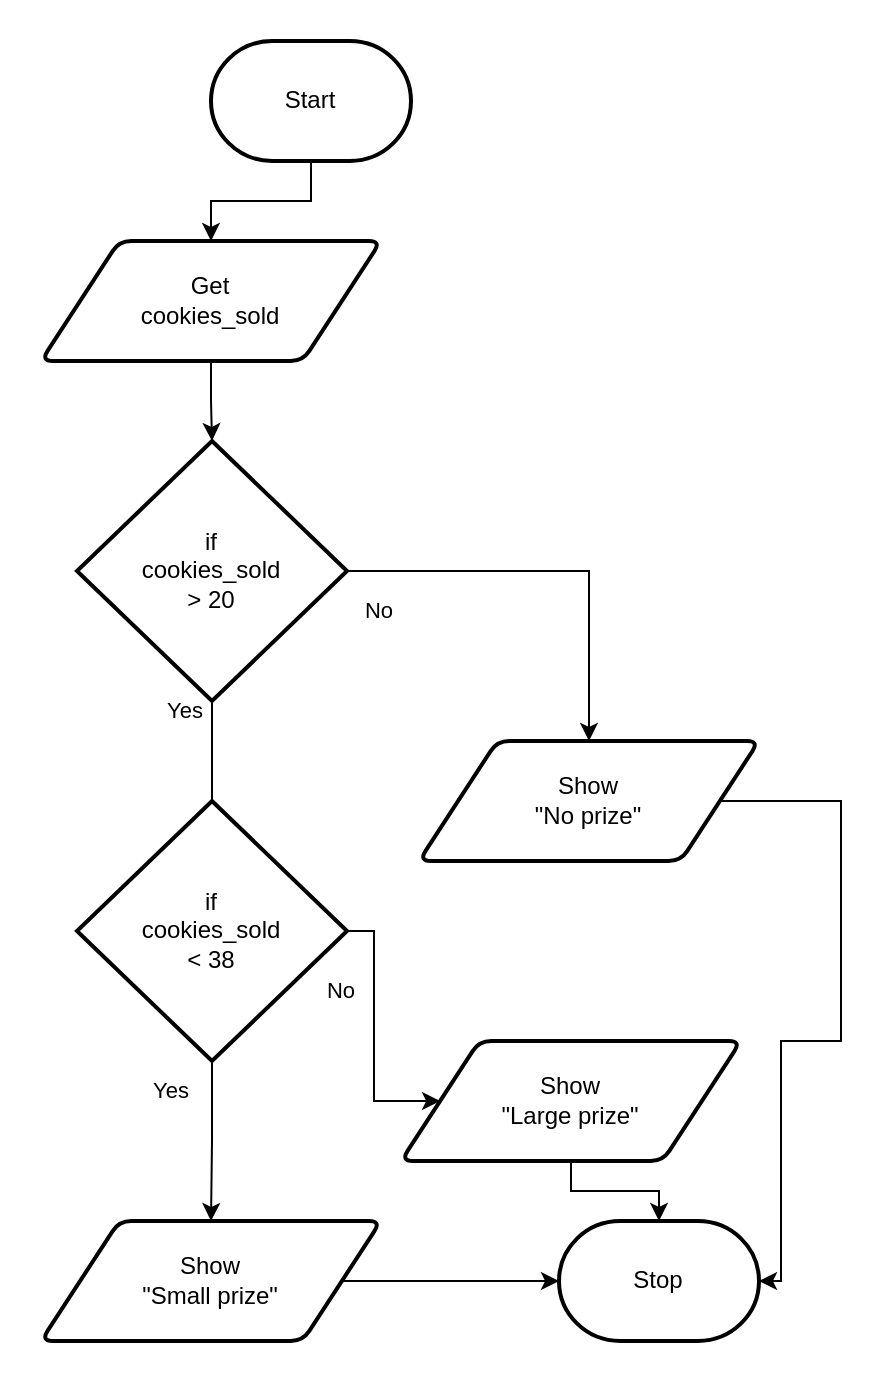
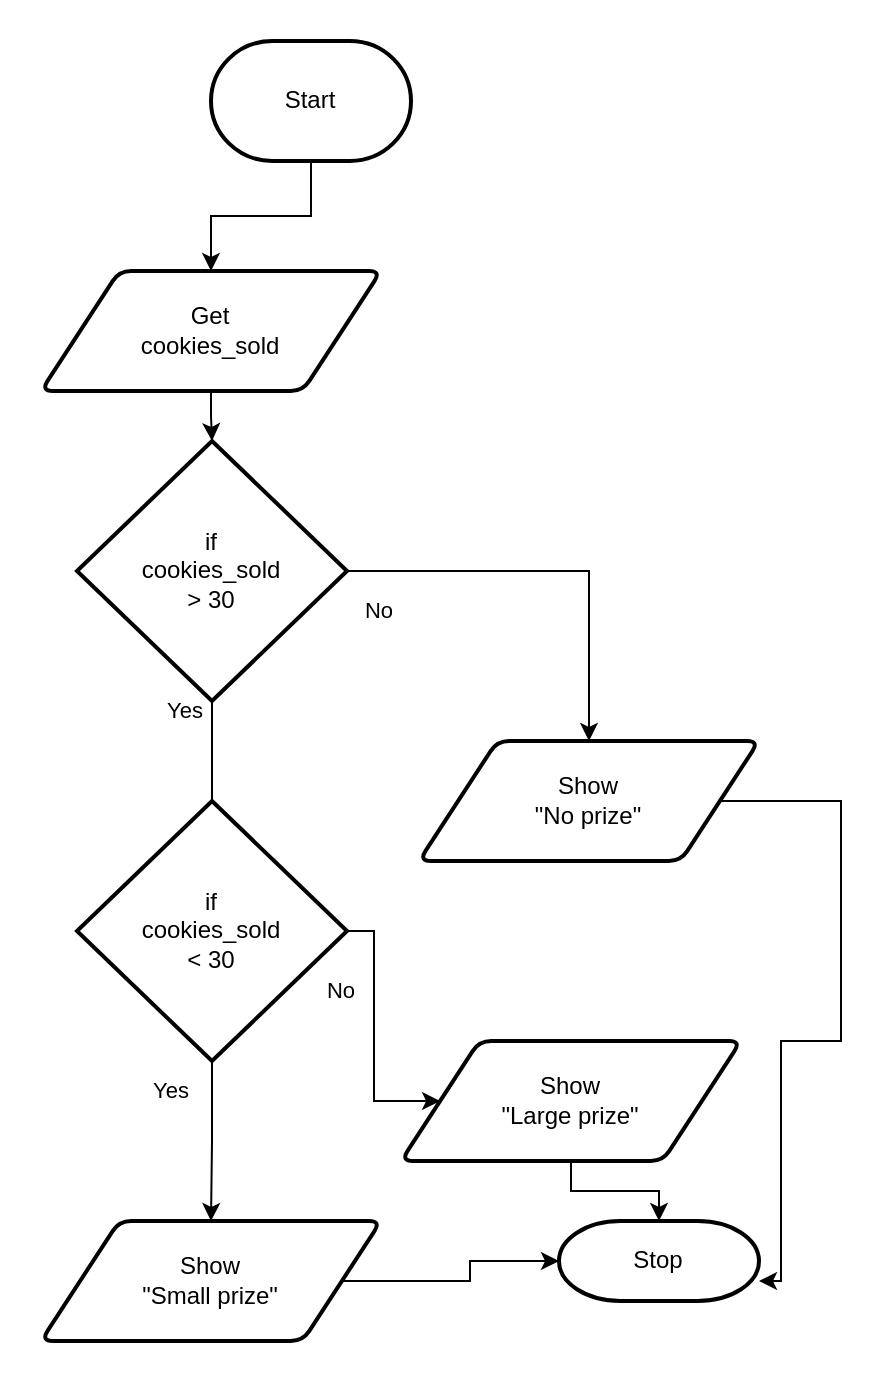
  <mxCell id="0" />
  <mxCell id="1" parent="0" />
  <mxCell id="2" style="edgeStyle=orthogonalEdgeStyle;html=1;rounded=0;" parent="1" source="3" target="5" edge="1"><mxGeometry relative="1" as="geometry" /></mxCell>
  <mxCell id="3" value="Start" style="strokeWidth=2;html=1;shape=mxgraph.flowchart.terminator;whiteSpace=wrap;" parent="1" vertex="1"><mxGeometry x="105" y="20" width="100" height="60" as="geometry" /></mxCell>
  <mxCell id="4" style="edgeStyle=orthogonalEdgeStyle;html=1;rounded=0;" parent="1" source="5" target="9" edge="1"><mxGeometry relative="1" as="geometry" /></mxCell>
- <mxCell id="5" value="Get&lt;br&gt;cookies_sold" style="shape=parallelogram;html=1;strokeWidth=2;perimeter=parallelogramPerimeter;whiteSpace=wrap;rounded=1;arcSize=12;size=0.23;" parent="1" vertex="1"><mxGeometry x="20" y="120" width="170" height="60" as="geometry" /></mxCell>
- <mxCell id="6" value="Stop" style="strokeWidth=2;html=1;shape=mxgraph.flowchart.terminator;whiteSpace=wrap;" parent="1" vertex="1"><mxGeometry x="279" y="610" width="100" height="60" as="geometry" /></mxCell>
+ <mxCell id="5" value="Get&lt;br&gt;cookies_sold" style="shape=parallelogram;html=1;strokeWidth=2;perimeter=parallelogramPerimeter;whiteSpace=wrap;rounded=1;arcSize=12;size=0.23;" parent="1" vertex="1"><mxGeometry x="20" y="135" width="170" height="60" as="geometry" /></mxCell>
+ <mxCell id="6" value="Stop" style="strokeWidth=2;html=1;shape=mxgraph.flowchart.terminator;whiteSpace=wrap;" parent="1" vertex="1"><mxGeometry x="279" y="610" width="100" height="40" as="geometry" /></mxCell>
  <mxCell id="7" style="edgeStyle=none;html=1;endArrow=none;" parent="1" source="9" target="16" edge="1"><mxGeometry relative="1" as="geometry" /></mxCell>
  <mxCell id="8" style="edgeStyle=orthogonalEdgeStyle;shape=connector;rounded=0;html=1;labelBackgroundColor=default;strokeColor=default;fontFamily=Helvetica;fontSize=11;fontColor=default;endArrow=classic;" parent="1" source="9" target="11" edge="1"><mxGeometry relative="1" as="geometry" /></mxCell>
- <mxCell id="9" value="if&lt;br&gt;cookies_sold&lt;br&gt;&amp;gt; 20" style="strokeWidth=2;html=1;shape=mxgraph.flowchart.decision;whiteSpace=wrap;" parent="1" vertex="1"><mxGeometry x="38" y="220" width="135" height="130" as="geometry" /></mxCell>
+ <mxCell id="9" value="if&lt;br&gt;cookies_sold&lt;br&gt;&amp;gt; 30" style="strokeWidth=2;html=1;shape=mxgraph.flowchart.decision;whiteSpace=wrap;" parent="1" vertex="1"><mxGeometry x="38" y="220" width="135" height="130" as="geometry" /></mxCell>
  <mxCell id="10" style="edgeStyle=orthogonalEdgeStyle;shape=connector;rounded=0;html=1;labelBackgroundColor=default;strokeColor=default;fontFamily=Helvetica;fontSize=11;fontColor=default;endArrow=classic;" parent="1" source="11" target="6" edge="1"><mxGeometry relative="1" as="geometry"><Array as="points"><mxPoint x="420" y="400" /><mxPoint x="420" y="520" /><mxPoint x="390" y="520" /><mxPoint x="390" y="640" /></Array></mxGeometry></mxCell>
  <mxCell id="11" value="Show&lt;br&gt;&quot;No prize&quot;" style="shape=parallelogram;html=1;strokeWidth=2;perimeter=parallelogramPerimeter;whiteSpace=wrap;rounded=1;arcSize=12;size=0.23;" parent="1" vertex="1"><mxGeometry x="209" y="370" width="170" height="60" as="geometry" /></mxCell>
  <mxCell id="12" value="Yes" style="text;html=1;align=center;verticalAlign=middle;resizable=0;points=[];autosize=1;strokeColor=none;fillColor=none;fontSize=11;fontFamily=Helvetica;fontColor=default;" parent="1" vertex="1"><mxGeometry x="72" y="340" width="40" height="30" as="geometry" /></mxCell>
  <mxCell id="13" value="No" style="text;html=1;align=center;verticalAlign=middle;resizable=0;points=[];autosize=1;strokeColor=none;fillColor=none;fontSize=11;fontFamily=Helvetica;fontColor=default;" parent="1" vertex="1"><mxGeometry x="169" y="290" width="40" height="30" as="geometry" /></mxCell>
  <mxCell id="14" style="edgeStyle=orthogonalEdgeStyle;shape=connector;rounded=0;html=1;labelBackgroundColor=default;strokeColor=default;fontFamily=Helvetica;fontSize=11;fontColor=default;endArrow=classic;" parent="1" source="16" target="20" edge="1"><mxGeometry relative="1" as="geometry" /></mxCell>
  <mxCell id="15" style="edgeStyle=orthogonalEdgeStyle;shape=connector;rounded=0;html=1;labelBackgroundColor=default;strokeColor=default;fontFamily=Helvetica;fontSize=11;fontColor=default;endArrow=classic;" parent="1" source="16" target="22" edge="1"><mxGeometry relative="1" as="geometry" /></mxCell>
- <mxCell id="16" value="if&lt;br&gt;cookies_sold&lt;br&gt;&amp;lt; 38" style="strokeWidth=2;html=1;shape=mxgraph.flowchart.decision;whiteSpace=wrap;" parent="1" vertex="1"><mxGeometry x="38" y="400" width="135" height="130" as="geometry" /></mxCell>
+ <mxCell id="16" value="if&lt;br&gt;cookies_sold&lt;br&gt;&amp;lt; 30" style="strokeWidth=2;html=1;shape=mxgraph.flowchart.decision;whiteSpace=wrap;" parent="1" vertex="1"><mxGeometry x="38" y="400" width="135" height="130" as="geometry" /></mxCell>
  <mxCell id="17" value="Yes" style="text;html=1;align=center;verticalAlign=middle;resizable=0;points=[];autosize=1;strokeColor=none;fillColor=none;fontSize=11;fontFamily=Helvetica;fontColor=default;" parent="1" vertex="1"><mxGeometry x="65" y="530" width="40" height="30" as="geometry" /></mxCell>
  <mxCell id="18" value="No" style="text;html=1;align=center;verticalAlign=middle;resizable=0;points=[];autosize=1;strokeColor=none;fillColor=none;fontSize=11;fontFamily=Helvetica;fontColor=default;" parent="1" vertex="1"><mxGeometry x="150" y="480" width="40" height="30" as="geometry" /></mxCell>
  <mxCell id="19" style="edgeStyle=orthogonalEdgeStyle;shape=connector;rounded=0;html=1;labelBackgroundColor=default;strokeColor=default;fontFamily=Helvetica;fontSize=11;fontColor=default;endArrow=classic;" parent="1" source="20" target="6" edge="1"><mxGeometry relative="1" as="geometry" /></mxCell>
  <mxCell id="20" value="Show&lt;br&gt;&quot;Small prize&quot;" style="shape=parallelogram;html=1;strokeWidth=2;perimeter=parallelogramPerimeter;whiteSpace=wrap;rounded=1;arcSize=12;size=0.23;" parent="1" vertex="1"><mxGeometry x="20" y="610" width="170" height="60" as="geometry" /></mxCell>
  <mxCell id="21" style="edgeStyle=orthogonalEdgeStyle;shape=connector;rounded=0;html=1;labelBackgroundColor=default;strokeColor=default;fontFamily=Helvetica;fontSize=11;fontColor=default;endArrow=classic;" parent="1" source="22" target="6" edge="1"><mxGeometry relative="1" as="geometry" /></mxCell>
  <mxCell id="22" value="Show&lt;br&gt;&quot;Large prize&quot;" style="shape=parallelogram;html=1;strokeWidth=2;perimeter=parallelogramPerimeter;whiteSpace=wrap;rounded=1;arcSize=12;size=0.23;" parent="1" vertex="1"><mxGeometry x="200" y="520" width="170" height="60" as="geometry" /></mxCell>
